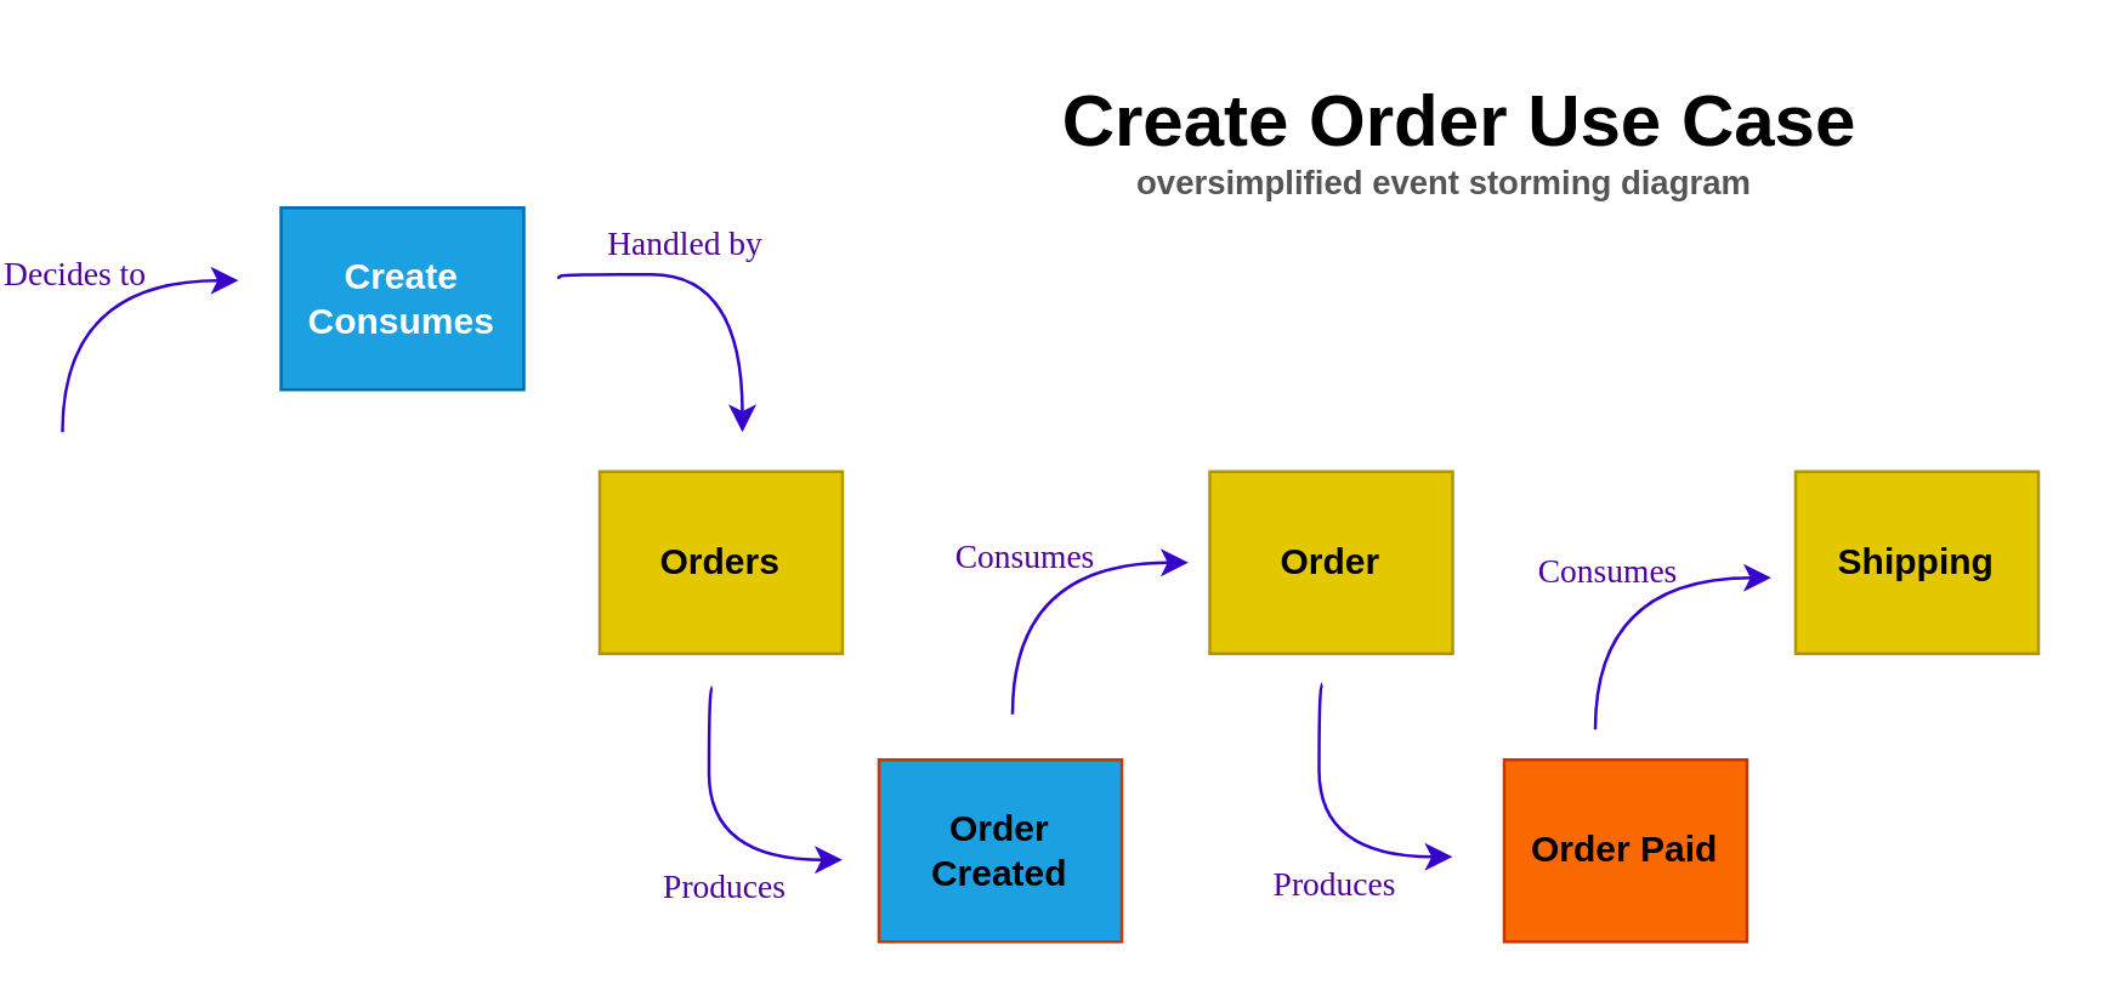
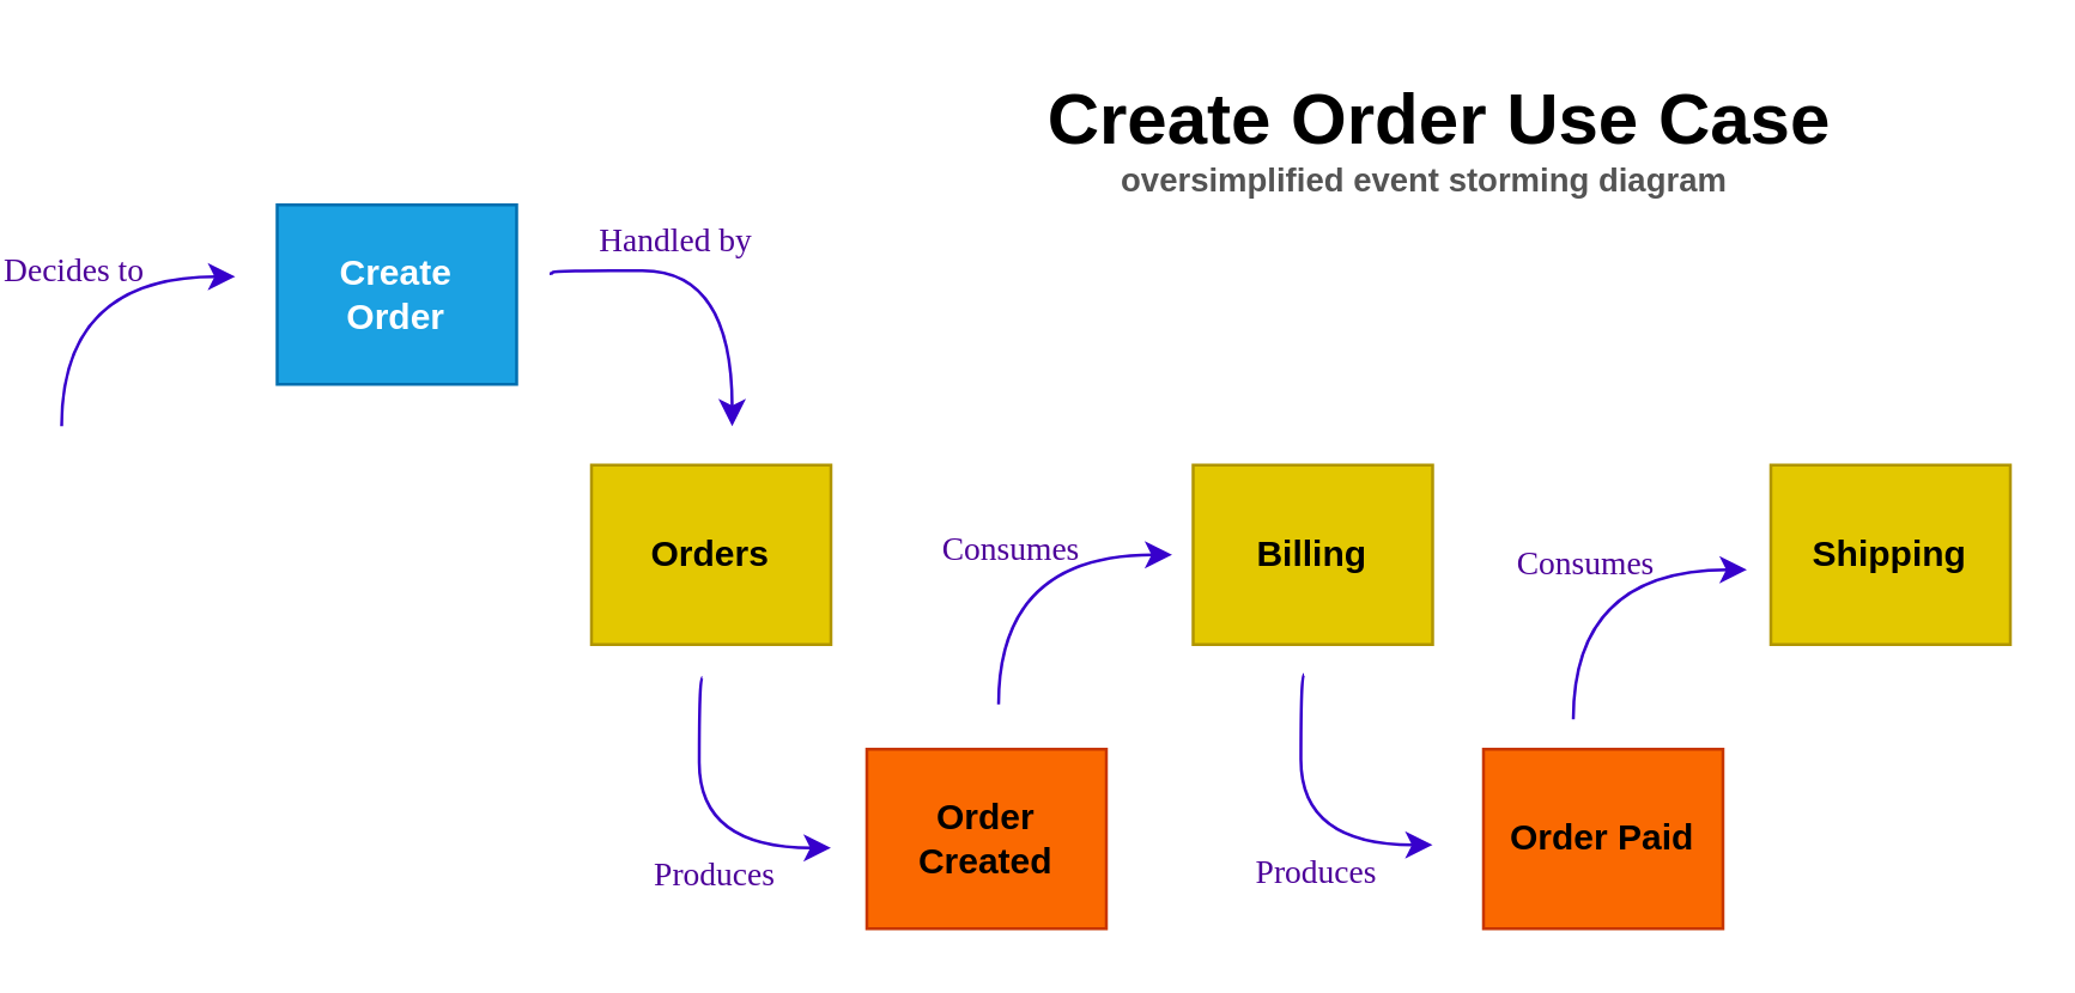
  <mxCell id="0" />
  <mxCell id="1" parent="0" />
  <mxCell id="2" value="Orders" style="rounded=0;whiteSpace=wrap;html=1;fillColor=#e3c800;fontColor=#000000;strokeColor=#B09500;fontStyle=1" vertex="1" parent="1"><mxGeometry x="197" y="155" width="80" height="60" as="geometry" /></mxCell>
- <mxCell id="3" value="Order" style="rounded=0;whiteSpace=wrap;html=1;fillColor=#e3c800;fontColor=#000000;strokeColor=#B09500;fontStyle=1" vertex="1" parent="1"><mxGeometry x="398" y="155" width="80" height="60" as="geometry" /></mxCell>
- <mxCell id="4" value="Order&lt;br&gt;Created" style="rounded=0;whiteSpace=wrap;html=1;fillColor=#1ba1e2;fontColor=#000000;strokeColor=#C73500;fontStyle=1;" vertex="1" parent="1"><mxGeometry x="289" y="250" width="80" height="60" as="geometry" /></mxCell>
+ <mxCell id="3" value="Billing" style="rounded=0;whiteSpace=wrap;html=1;fillColor=#e3c800;fontColor=#000000;strokeColor=#B09500;fontStyle=1" vertex="1" parent="1"><mxGeometry x="398" y="155" width="80" height="60" as="geometry" /></mxCell>
+ <mxCell id="4" value="Order&lt;br&gt;Created" style="rounded=0;whiteSpace=wrap;html=1;fillColor=#fa6800;fontColor=#000000;strokeColor=#C73500;fontStyle=1" vertex="1" parent="1"><mxGeometry x="289" y="250" width="80" height="60" as="geometry" /></mxCell>
  <mxCell id="5" value="Order Paid" style="rounded=0;whiteSpace=wrap;html=1;fillColor=#fa6800;fontColor=#000000;strokeColor=#C73500;fontStyle=1" vertex="1" parent="1"><mxGeometry x="495" y="250" width="80" height="60" as="geometry" /></mxCell>
- <mxCell id="6" value="Create&lt;br&gt;Consumes" style="rounded=0;whiteSpace=wrap;html=1;fillColor=#1ba1e2;fontColor=#ffffff;strokeColor=#006EAF;fontStyle=1" vertex="1" parent="1"><mxGeometry x="92" y="68" width="80" height="60" as="geometry" /></mxCell>
+ <mxCell id="6" value="Create&lt;br&gt;Order" style="rounded=0;whiteSpace=wrap;html=1;fillColor=#1ba1e2;fontColor=#ffffff;strokeColor=#006EAF;fontStyle=1" vertex="1" parent="1"><mxGeometry x="92" y="68" width="80" height="60" as="geometry" /></mxCell>
  <mxCell id="7" value="Shipping" style="rounded=0;whiteSpace=wrap;html=1;fillColor=#e3c800;fontColor=#000000;strokeColor=#B09500;fontStyle=1" vertex="1" parent="1"><mxGeometry x="591" y="155" width="80" height="60" as="geometry" /></mxCell>
  <mxCell id="8" value="" style="endArrow=classic;html=1;strokeColor=#3700CC;fontColor=#FFFFFF;fillColor=#6a00ff;curved=1;edgeStyle=orthogonalEdgeStyle;endFill=1;fontFamily=Tahoma;" edge="1" parent="1"><mxGeometry width="50" height="50" relative="1" as="geometry"><mxPoint x="20" y="142" as="sourcePoint" /><mxPoint x="78" y="92" as="targetPoint" /><Array as="points"><mxPoint x="20" y="92" /></Array></mxGeometry></mxCell>
  <mxCell id="9" value="Decides to" style="edgeLabel;html=1;align=center;verticalAlign=middle;resizable=0;points=[];fontColor=#4C0099;labelBackgroundColor=none;fontFamily=Comic Sans MS;" vertex="1" connectable="0" parent="8"><mxGeometry x="0.319" y="-4" relative="1" as="geometry"><mxPoint x="-18" y="-7" as="offset" /></mxGeometry></mxCell>
  <mxCell id="10" value="" style="endArrow=classic;html=1;strokeColor=#3700CC;fontColor=#FFFFFF;fillColor=#6a00ff;curved=1;edgeStyle=orthogonalEdgeStyle;endFill=1;fontFamily=Tahoma;" edge="1" parent="1"><mxGeometry width="50" height="50" relative="1" as="geometry"><mxPoint x="183" y="91" as="sourcePoint" /><mxPoint x="244" y="142" as="targetPoint" /><Array as="points"><mxPoint x="184" y="91" /><mxPoint x="244" y="90" /></Array></mxGeometry></mxCell>
  <mxCell id="11" value="Handled by" style="edgeLabel;html=1;align=center;verticalAlign=middle;resizable=0;points=[];fontColor=#4C0099;labelBackgroundColor=none;fontFamily=Comic Sans MS;" vertex="1" connectable="0" parent="10"><mxGeometry x="0.319" y="-4" relative="1" as="geometry"><mxPoint x="-16" y="-24" as="offset" /></mxGeometry></mxCell>
  <mxCell id="12" value="" style="endArrow=classic;html=1;strokeColor=#3700CC;fontColor=#FFFFFF;fillColor=#6a00ff;curved=1;edgeStyle=orthogonalEdgeStyle;endFill=1;fontFamily=Tahoma;" edge="1" parent="1"><mxGeometry width="50" height="50" relative="1" as="geometry"><mxPoint x="234" y="226" as="sourcePoint" /><mxPoint x="277" y="283" as="targetPoint" /><Array as="points"><mxPoint x="233" y="226" /><mxPoint x="233" y="283" /></Array></mxGeometry></mxCell>
  <mxCell id="13" value="Produces" style="edgeLabel;html=1;align=center;verticalAlign=middle;resizable=0;points=[];fontColor=#4C0099;labelBackgroundColor=none;fontFamily=Comic Sans MS;" vertex="1" connectable="0" parent="12"><mxGeometry x="0.319" y="-4" relative="1" as="geometry"><mxPoint x="-5" y="4" as="offset" /></mxGeometry></mxCell>
  <mxCell id="14" value="" style="endArrow=classic;html=1;strokeColor=#3700CC;fontColor=#FFFFFF;fillColor=#6a00ff;curved=1;edgeStyle=orthogonalEdgeStyle;endFill=1;fontFamily=Tahoma;" edge="1" parent="1"><mxGeometry width="50" height="50" relative="1" as="geometry"><mxPoint x="333" y="235" as="sourcePoint" /><mxPoint x="391" y="185" as="targetPoint" /><Array as="points"><mxPoint x="333" y="185" /></Array></mxGeometry></mxCell>
  <mxCell id="15" value="Consumes" style="edgeLabel;html=1;align=center;verticalAlign=middle;resizable=0;points=[];fontColor=#4C0099;labelBackgroundColor=none;fontFamily=Comic Sans MS;" vertex="1" connectable="0" parent="14"><mxGeometry x="0.319" y="-4" relative="1" as="geometry"><mxPoint x="-18" y="-7" as="offset" /></mxGeometry></mxCell>
  <mxCell id="16" value="" style="endArrow=classic;html=1;strokeColor=#3700CC;fontColor=#FFFFFF;fillColor=#6a00ff;curved=1;edgeStyle=orthogonalEdgeStyle;endFill=1;fontFamily=Tahoma;" edge="1" parent="1"><mxGeometry width="50" height="50" relative="1" as="geometry"><mxPoint x="435" y="225" as="sourcePoint" /><mxPoint x="478" y="282" as="targetPoint" /><Array as="points"><mxPoint x="434" y="225" /><mxPoint x="434" y="282" /></Array></mxGeometry></mxCell>
  <mxCell id="17" value="Produces" style="edgeLabel;html=1;align=center;verticalAlign=middle;resizable=0;points=[];fontColor=#4C0099;labelBackgroundColor=none;fontFamily=Comic Sans MS;" vertex="1" connectable="0" parent="16"><mxGeometry x="0.319" y="-4" relative="1" as="geometry"><mxPoint x="-5" y="4" as="offset" /></mxGeometry></mxCell>
  <mxCell id="18" value="" style="endArrow=classic;html=1;strokeColor=#3700CC;fontColor=#FFFFFF;fillColor=#6a00ff;curved=1;edgeStyle=orthogonalEdgeStyle;endFill=1;fontFamily=Tahoma;" edge="1" parent="1"><mxGeometry width="50" height="50" relative="1" as="geometry"><mxPoint x="525" y="240" as="sourcePoint" /><mxPoint x="583" y="190" as="targetPoint" /><Array as="points"><mxPoint x="525" y="190" /></Array></mxGeometry></mxCell>
  <mxCell id="19" value="Consumes" style="edgeLabel;html=1;align=center;verticalAlign=middle;resizable=0;points=[];fontColor=#4C0099;labelBackgroundColor=none;fontFamily=Comic Sans MS;" vertex="1" connectable="0" parent="18"><mxGeometry x="0.319" y="-4" relative="1" as="geometry"><mxPoint x="-18" y="-7" as="offset" /></mxGeometry></mxCell>
  <mxCell id="20" value="Create Order Use Case" style="text;strokeColor=none;fillColor=none;html=1;fontSize=24;fontStyle=1;verticalAlign=middle;align=center;labelBackgroundColor=none;fontFamily=Helvetica;fontColor=#000000;" vertex="1" parent="1"><mxGeometry x="430" y="20" width="100" height="40" as="geometry" /></mxCell>
  <mxCell id="21" value="oversimplified event storming diagram" style="text;strokeColor=none;fillColor=none;html=1;fontSize=11;fontStyle=1;verticalAlign=middle;align=center;labelBackgroundColor=none;fontFamily=Helvetica;fontColor=#545454;" vertex="1" parent="1"><mxGeometry x="425" y="40" width="100" height="40" as="geometry" /></mxCell>
